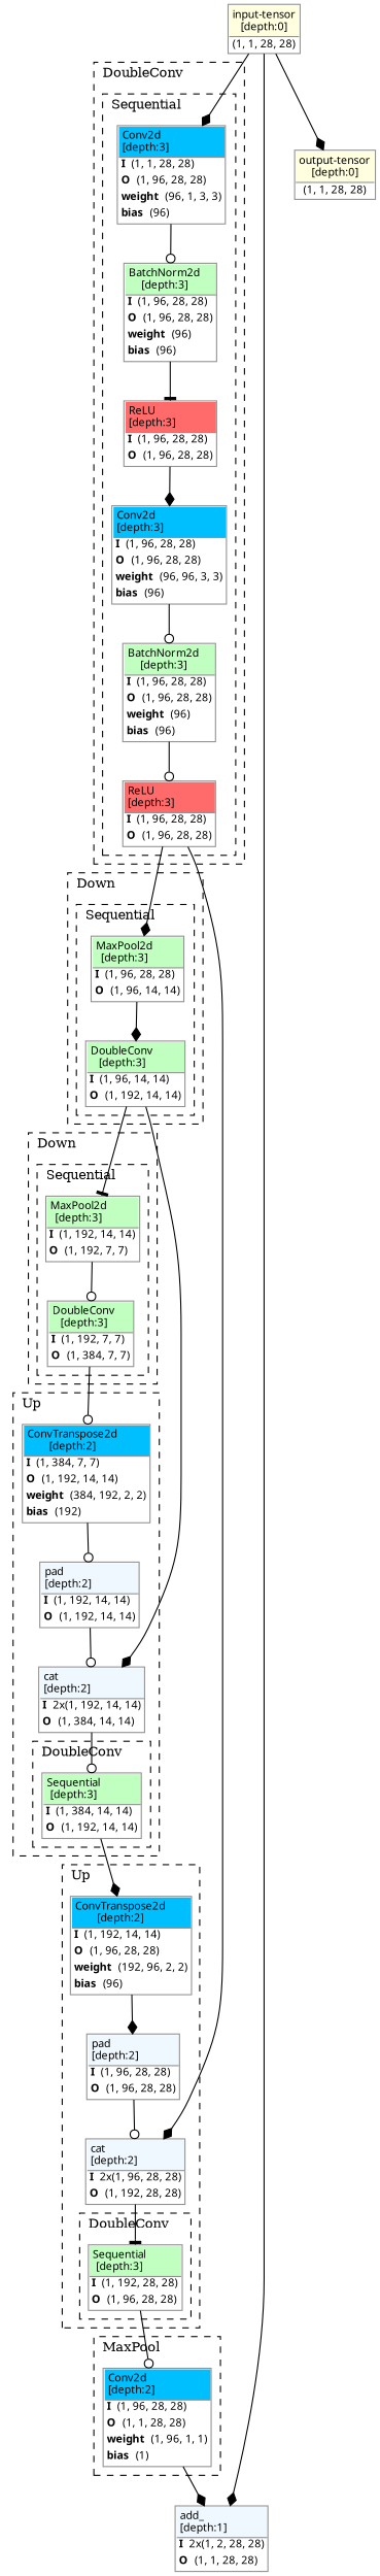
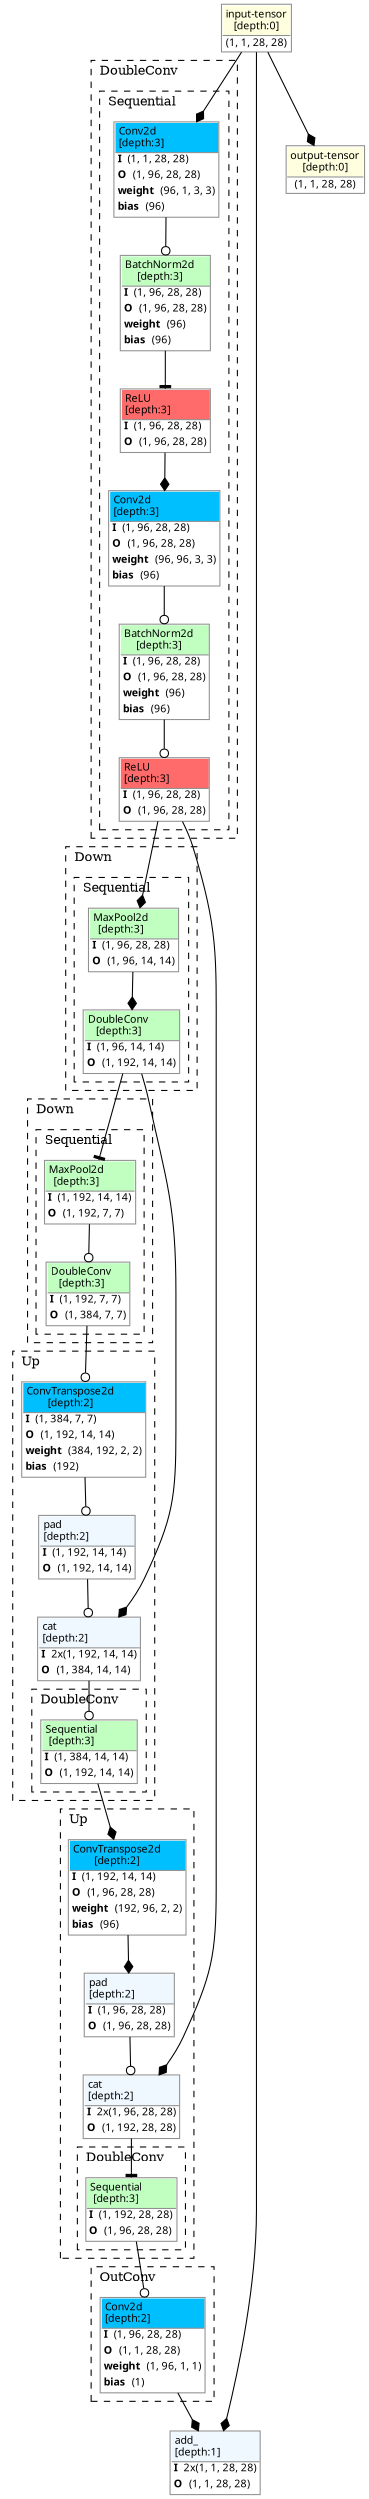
  strict digraph {
    ordering=in
    rankdir=TB
    node [align=left color="#909090" fillcolor="#ffffff90" fontname="Linux libertine" fontsize=10 margin=0 ranksep=0.1 shape=plaintext style=filled]
    edge [arrowhead=diamond fontsize=10]
    n1 [height=0.2 label=<                     <TABLE BORDER="1" CELLBORDER="0"                     CELLSPACING="0" CELLPADDING="2">                         <TR>                             <TD BGCOLOR="deepskyblue1" ALIGN="LEFT"                             BORDER="1" SIDES="B"                             >Conv2d<BR ALIGN="LEFT"/>[depth:3]</TD>                         </TR>                         <TR>                             <TD ALIGN="LEFT"><B>I</B> (1, 1, 28, 28)</TD>                         </TR>                         <TR>                             <TD ALIGN="LEFT"><B>O</B> (1, 96, 28, 28)</TD>                         </TR>                                         <TR>                     <TD ALIGN="LEFT"><B>weight</B> (96, 1, 3, 3)</TD>                 </TR>                 <TR>                     <TD ALIGN="LEFT"><B>bias</B> (96)</TD>                 </TR>                     </TABLE>>]
    n2 [height=0.2 label=<                     <TABLE BORDER="1" CELLBORDER="0"                     CELLSPACING="0" CELLPADDING="2">                         <TR>                             <TD BGCOLOR="darkseagreen1" ALIGN="LEFT"                             BORDER="1" SIDES="B"                             >BatchNorm2d<BR ALIGN="LEFT"/>[depth:3]</TD>                         </TR>                         <TR>                             <TD ALIGN="LEFT"><B>I</B> (1, 96, 28, 28)</TD>                         </TR>                         <TR>                             <TD ALIGN="LEFT"><B>O</B> (1, 96, 28, 28)</TD>                         </TR>                                         <TR>                     <TD ALIGN="LEFT"><B>weight</B> (96)</TD>                 </TR>                 <TR>                     <TD ALIGN="LEFT"><B>bias</B> (96)</TD>                 </TR>                     </TABLE>>]
    n3 [height=0.2 label=<                     <TABLE BORDER="1" CELLBORDER="0"                     CELLSPACING="0" CELLPADDING="2">                         <TR>                             <TD BGCOLOR="indianred1" ALIGN="LEFT"                             BORDER="1" SIDES="B"                             >ReLU<BR ALIGN="LEFT"/>[depth:3]</TD>                         </TR>                         <TR>                             <TD ALIGN="LEFT"><B>I</B> (1, 96, 28, 28)</TD>                         </TR>                         <TR>                             <TD ALIGN="LEFT"><B>O</B> (1, 96, 28, 28)</TD>                         </TR>                                              </TABLE>>]
    n4 [height=0.2 label=<                     <TABLE BORDER="1" CELLBORDER="0"                     CELLSPACING="0" CELLPADDING="2">                         <TR>                             <TD BGCOLOR="deepskyblue1" ALIGN="LEFT"                             BORDER="1" SIDES="B"                             >Conv2d<BR ALIGN="LEFT"/>[depth:3]</TD>                         </TR>                         <TR>                             <TD ALIGN="LEFT"><B>I</B> (1, 96, 28, 28)</TD>                         </TR>                         <TR>                             <TD ALIGN="LEFT"><B>O</B> (1, 96, 28, 28)</TD>                         </TR>                                         <TR>                     <TD ALIGN="LEFT"><B>weight</B> (96, 96, 3, 3)</TD>                 </TR>                 <TR>                     <TD ALIGN="LEFT"><B>bias</B> (96)</TD>                 </TR>                     </TABLE>>]
    n5 [height=0.2 label=<                     <TABLE BORDER="1" CELLBORDER="0"                     CELLSPACING="0" CELLPADDING="2">                         <TR>                             <TD BGCOLOR="darkseagreen1" ALIGN="LEFT"                             BORDER="1" SIDES="B"                             >BatchNorm2d<BR ALIGN="LEFT"/>[depth:3]</TD>                         </TR>                         <TR>                             <TD ALIGN="LEFT"><B>I</B> (1, 96, 28, 28)</TD>                         </TR>                         <TR>                             <TD ALIGN="LEFT"><B>O</B> (1, 96, 28, 28)</TD>                         </TR>                                         <TR>                     <TD ALIGN="LEFT"><B>weight</B> (96)</TD>                 </TR>                 <TR>                     <TD ALIGN="LEFT"><B>bias</B> (96)</TD>                 </TR>                     </TABLE>>]
    n6 [height=0.2 label=<                     <TABLE BORDER="1" CELLBORDER="0"                     CELLSPACING="0" CELLPADDING="2">                         <TR>                             <TD BGCOLOR="indianred1" ALIGN="LEFT"                             BORDER="1" SIDES="B"                             >ReLU<BR ALIGN="LEFT"/>[depth:3]</TD>                         </TR>                         <TR>                             <TD ALIGN="LEFT"><B>I</B> (1, 96, 28, 28)</TD>                         </TR>                         <TR>                             <TD ALIGN="LEFT"><B>O</B> (1, 96, 28, 28)</TD>                         </TR>                                              </TABLE>>]
    n7 [height=0.2 label=<                     <TABLE BORDER="1" CELLBORDER="0"                     CELLSPACING="0" CELLPADDING="2">                         <TR>                             <TD BGCOLOR="darkseagreen1" ALIGN="LEFT"                             BORDER="1" SIDES="B"                             >MaxPool2d<BR ALIGN="LEFT"/>[depth:3]</TD>                         </TR>                         <TR>                             <TD ALIGN="LEFT"><B>I</B> (1, 96, 28, 28)</TD>                         </TR>                         <TR>                             <TD ALIGN="LEFT"><B>O</B> (1, 96, 14, 14)</TD>                         </TR>                                              </TABLE>>]
    n8 [height=0.2 label=<                     <TABLE BORDER="1" CELLBORDER="0"                     CELLSPACING="0" CELLPADDING="2">                         <TR>                             <TD BGCOLOR="darkseagreen1" ALIGN="LEFT"                             BORDER="1" SIDES="B"                             >DoubleConv<BR ALIGN="LEFT"/>[depth:3]</TD>                         </TR>                         <TR>                             <TD ALIGN="LEFT"><B>I</B> (1, 96, 14, 14)</TD>                         </TR>                         <TR>                             <TD ALIGN="LEFT"><B>O</B> (1, 192, 14, 14)</TD>                         </TR>                                              </TABLE>>]
    n9 [height=0.2 label=<                     <TABLE BORDER="1" CELLBORDER="0"                     CELLSPACING="0" CELLPADDING="2">                         <TR>                             <TD BGCOLOR="darkseagreen1" ALIGN="LEFT"                             BORDER="1" SIDES="B"                             >MaxPool2d<BR ALIGN="LEFT"/>[depth:3]</TD>                         </TR>                         <TR>                             <TD ALIGN="LEFT"><B>I</B> (1, 192, 14, 14)</TD>                         </TR>                         <TR>                             <TD ALIGN="LEFT"><B>O</B> (1, 192, 7, 7)</TD>                         </TR>                                              </TABLE>>]
    n10 [height=0.2 label=<                     <TABLE BORDER="1" CELLBORDER="0"                     CELLSPACING="0" CELLPADDING="2">                         <TR>                             <TD BGCOLOR="darkseagreen1" ALIGN="LEFT"                             BORDER="1" SIDES="B"                             >DoubleConv<BR ALIGN="LEFT"/>[depth:3]</TD>                         </TR>                         <TR>                             <TD ALIGN="LEFT"><B>I</B> (1, 192, 7, 7)</TD>                         </TR>                         <TR>                             <TD ALIGN="LEFT"><B>O</B> (1, 384, 7, 7)</TD>                         </TR>                                              </TABLE>>]
    n11 [height=0.2 label=<                     <TABLE BORDER="1" CELLBORDER="0"                     CELLSPACING="0" CELLPADDING="2">                         <TR>                             <TD BGCOLOR="darkseagreen1" ALIGN="LEFT"                             BORDER="1" SIDES="B"                             >Sequential<BR ALIGN="LEFT"/>[depth:3]</TD>                         </TR>                         <TR>                             <TD ALIGN="LEFT"><B>I</B> (1, 384, 14, 14)</TD>                         </TR>                         <TR>                             <TD ALIGN="LEFT"><B>O</B> (1, 192, 14, 14)</TD>                         </TR>                                              </TABLE>>]
    n12 [height=0.2 label=<                     <TABLE BORDER="1" CELLBORDER="0"                     CELLSPACING="0" CELLPADDING="2">                         <TR>                             <TD BGCOLOR="deepskyblue1" ALIGN="LEFT"                             BORDER="1" SIDES="B"                             >ConvTranspose2d<BR ALIGN="LEFT"/>[depth:2]</TD>                         </TR>                         <TR>                             <TD ALIGN="LEFT"><B>I</B> (1, 384, 7, 7)</TD>                         </TR>                         <TR>                             <TD ALIGN="LEFT"><B>O</B> (1, 192, 14, 14)</TD>                         </TR>                                         <TR>                     <TD ALIGN="LEFT"><B>weight</B> (384, 192, 2, 2)</TD>                 </TR>                 <TR>                     <TD ALIGN="LEFT"><B>bias</B> (192)</TD>                 </TR>                     </TABLE>>]
    n13 [height=0.2 label=<                     <TABLE BORDER="1" CELLBORDER="0"                     CELLSPACING="0" CELLPADDING="2">                         <TR>                             <TD BGCOLOR="aliceblue" ALIGN="LEFT"                             BORDER="1" SIDES="B"                             >pad<BR ALIGN="LEFT"/>[depth:2]</TD>                         </TR>                         <TR>                             <TD ALIGN="LEFT"><B>I</B> (1, 192, 14, 14)</TD>                         </TR>                         <TR>                             <TD ALIGN="LEFT"><B>O</B> (1, 192, 14, 14)</TD>                         </TR>                                              </TABLE>>]
    n14 [height=0.2 label=<                     <TABLE BORDER="1" CELLBORDER="0"                     CELLSPACING="0" CELLPADDING="2">                         <TR>                             <TD BGCOLOR="aliceblue" ALIGN="LEFT"                             BORDER="1" SIDES="B"                             >cat<BR ALIGN="LEFT"/>[depth:2]</TD>                         </TR>                         <TR>                             <TD ALIGN="LEFT"><B>I</B> 2x(1, 192, 14, 14)</TD>                         </TR>                         <TR>                             <TD ALIGN="LEFT"><B>O</B> (1, 384, 14, 14)</TD>                         </TR>                                              </TABLE>>]
    n15 [height=0.2 label=<                     <TABLE BORDER="1" CELLBORDER="0"                     CELLSPACING="0" CELLPADDING="2">                         <TR>                             <TD BGCOLOR="darkseagreen1" ALIGN="LEFT"                             BORDER="1" SIDES="B"                             >Sequential<BR ALIGN="LEFT"/>[depth:3]</TD>                         </TR>                         <TR>                             <TD ALIGN="LEFT"><B>I</B> (1, 192, 28, 28)</TD>                         </TR>                         <TR>                             <TD ALIGN="LEFT"><B>O</B> (1, 96, 28, 28)</TD>                         </TR>                                              </TABLE>>]
    n16 [height=0.2 label=<                     <TABLE BORDER="1" CELLBORDER="0"                     CELLSPACING="0" CELLPADDING="2">                         <TR>                             <TD BGCOLOR="deepskyblue1" ALIGN="LEFT"                             BORDER="1" SIDES="B"                             >ConvTranspose2d<BR ALIGN="LEFT"/>[depth:2]</TD>                         </TR>                         <TR>                             <TD ALIGN="LEFT"><B>I</B> (1, 192, 14, 14)</TD>                         </TR>                         <TR>                             <TD ALIGN="LEFT"><B>O</B> (1, 96, 28, 28)</TD>                         </TR>                                         <TR>                     <TD ALIGN="LEFT"><B>weight</B> (192, 96, 2, 2)</TD>                 </TR>                 <TR>                     <TD ALIGN="LEFT"><B>bias</B> (96)</TD>                 </TR>                     </TABLE>>]
    n17 [height=0.2 label=<                     <TABLE BORDER="1" CELLBORDER="0"                     CELLSPACING="0" CELLPADDING="2">                         <TR>                             <TD BGCOLOR="aliceblue" ALIGN="LEFT"                             BORDER="1" SIDES="B"                             >pad<BR ALIGN="LEFT"/>[depth:2]</TD>                         </TR>                         <TR>                             <TD ALIGN="LEFT"><B>I</B> (1, 96, 28, 28)</TD>                         </TR>                         <TR>                             <TD ALIGN="LEFT"><B>O</B> (1, 96, 28, 28)</TD>                         </TR>                                              </TABLE>>]
    n18 [height=0.2 label=<                     <TABLE BORDER="1" CELLBORDER="0"                     CELLSPACING="0" CELLPADDING="2">                         <TR>                             <TD BGCOLOR="aliceblue" ALIGN="LEFT"                             BORDER="1" SIDES="B"                             >cat<BR ALIGN="LEFT"/>[depth:2]</TD>                         </TR>                         <TR>                             <TD ALIGN="LEFT"><B>I</B> 2x(1, 96, 28, 28)</TD>                         </TR>                         <TR>                             <TD ALIGN="LEFT"><B>O</B> (1, 192, 28, 28)</TD>                         </TR>                                              </TABLE>>]
    n19 [height=0.2 label=<                     <TABLE BORDER="1" CELLBORDER="0"                     CELLSPACING="0" CELLPADDING="2">                         <TR>                             <TD BGCOLOR="deepskyblue1" ALIGN="LEFT"                             BORDER="1" SIDES="B"                             >Conv2d<BR ALIGN="LEFT"/>[depth:2]</TD>                         </TR>                         <TR>                             <TD ALIGN="LEFT"><B>I</B> (1, 96, 28, 28)</TD>                         </TR>                         <TR>                             <TD ALIGN="LEFT"><B>O</B> (1, 1, 28, 28)</TD>                         </TR>                                         <TR>                     <TD ALIGN="LEFT"><B>weight</B> (1, 96, 1, 1)</TD>                 </TR>                 <TR>                     <TD ALIGN="LEFT"><B>bias</B> (1)</TD>                 </TR>                     </TABLE>>]
-   n20 [height=0.2 label=<                     <TABLE BORDER="1" CELLBORDER="0"                     CELLSPACING="0" CELLPADDING="2">                         <TR>                             <TD BGCOLOR="aliceblue" ALIGN="LEFT"                             BORDER="1" SIDES="B"                             >add_<BR ALIGN="LEFT"/>[depth:1]</TD>                         </TR>                         <TR>                             <TD ALIGN="LEFT"><B>I</B> 2x(1, 2, 28, 28)</TD>                         </TR>                         <TR>                             <TD ALIGN="LEFT"><B>O</B> (1, 1, 28, 28)</TD>                         </TR>                                              </TABLE>>]
+   n20 [height=0.2 label=<                     <TABLE BORDER="1" CELLBORDER="0"                     CELLSPACING="0" CELLPADDING="2">                         <TR>                             <TD BGCOLOR="aliceblue" ALIGN="LEFT"                             BORDER="1" SIDES="B"                             >add_<BR ALIGN="LEFT"/>[depth:1]</TD>                         </TR>                         <TR>                             <TD ALIGN="LEFT"><B>I</B> 2x(1, 1, 28, 28)</TD>                         </TR>                         <TR>                             <TD ALIGN="LEFT"><B>O</B> (1, 1, 28, 28)</TD>                         </TR>                                              </TABLE>>]
    n21 [height=0.2 label=<                     <TABLE BORDER="1" CELLBORDER="0"                     CELLSPACING="0" CELLPADDING="2">                         <TR>                             <TD BGCOLOR="lightyellow" ALIGN="LEFT"                             BORDER="1" SIDES="B"                             >input-tensor<BR ALIGN="LEFT"/>[depth:0]</TD>                         </TR>                         <TR>                             <TD>(1, 1, 28, 28)</TD>                         </TR>                                              </TABLE>>]
    n22 [height=0.2 label=<                     <TABLE BORDER="1" CELLBORDER="0"                     CELLSPACING="0" CELLPADDING="2">                         <TR>                             <TD BGCOLOR="lightyellow" ALIGN="LEFT"                             BORDER="1" SIDES="B"                             >output-tensor<BR ALIGN="LEFT"/>[depth:0]</TD>                         </TR>                         <TR>                             <TD>(1, 1, 28, 28)</TD>                         </TR>                                              </TABLE>>]
    subgraph cluster_1 {
      color=black
      fontsize=12
      label=DoubleConv
      labeljust=l
      style=dashed
      subgraph cluster_2 {
        color=black
        fontsize=12
        label=Sequential
        labeljust=l
        style=dashed
        n1
        n2
        n3
        n4
        n5
        n6
      }
    }
    subgraph cluster_3 {
      color=black
      fontsize=12
      label=Down
      labeljust=l
      style=dashed
      subgraph cluster_4 {
        color=black
        fontsize=12
        label=Sequential
        labeljust=l
        style=dashed
        n7
        n8
      }
    }
    subgraph cluster_5 {
      color=black
      fontsize=12
      label=Down
      labeljust=l
      style=dashed
      subgraph cluster_6 {
        color=black
        fontsize=12
        label=Sequential
        labeljust=l
        style=dashed
        n9
        n10
      }
    }
    subgraph cluster_7 {
      color=black
      fontsize=12
      label=Up
      labeljust=l
      style=dashed
      n12
      n13
      n14
      subgraph cluster_8 {
        color=black
        fontsize=12
        label=DoubleConv
        labeljust=l
        style=dashed
        n11
      }
    }
    subgraph cluster_9 {
      color=black
      fontsize=12
      label=Up
      labeljust=l
      style=dashed
      n16
      n17
      n18
      subgraph cluster_10 {
        color=black
        fontsize=12
        label=DoubleConv
        labeljust=l
        style=dashed
        n15
      }
    }
    subgraph cluster_11 {
      color=black
      fontsize=12
-     label=MaxPool
+     label=OutConv
      labeljust=l
      style=dashed
      n19
    }
    n1 -> n2 [arrowhead=odot]
    n2 -> n3 [arrowhead=tee]
    n3 -> n4
    n4 -> n5 [arrowhead=odot]
    n5 -> n6 [arrowhead=odot]
    n6 -> n7
    n6 -> n18
    n7 -> n8
    n8 -> n9 [arrowhead=tee]
    n8 -> n14
    n9 -> n10 [arrowhead=odot]
    n10 -> n12 [arrowhead=odot]
    n11 -> n16
    n12 -> n13 [arrowhead=odot]
    n13 -> n14 [arrowhead=odot]
    n14 -> n11 [arrowhead=odot]
    n15 -> n19 [arrowhead=odot]
    n16 -> n17
    n17 -> n18 [arrowhead=odot]
    n18 -> n15 [arrowhead=tee]
    n19 -> n20
    n21 -> n1
    n21 -> n20
    n21 -> n22
  }
